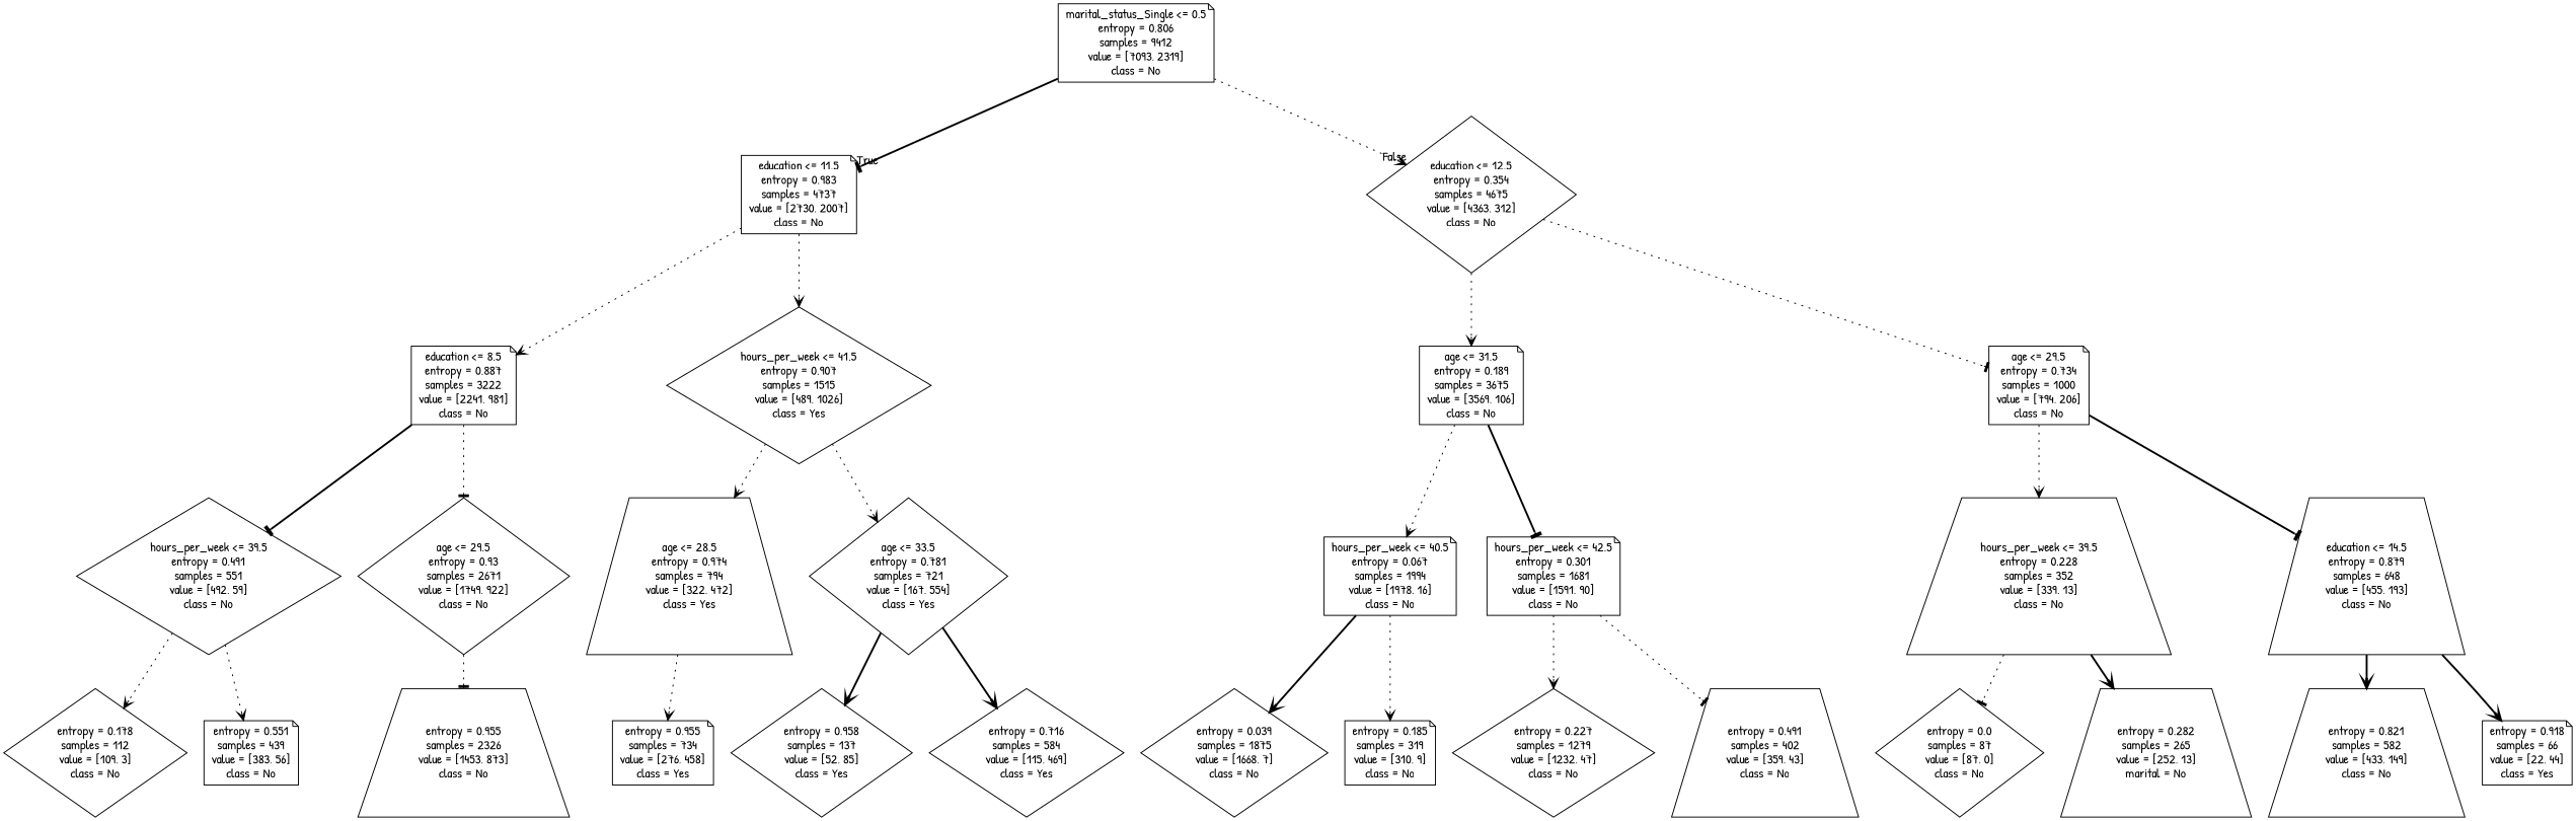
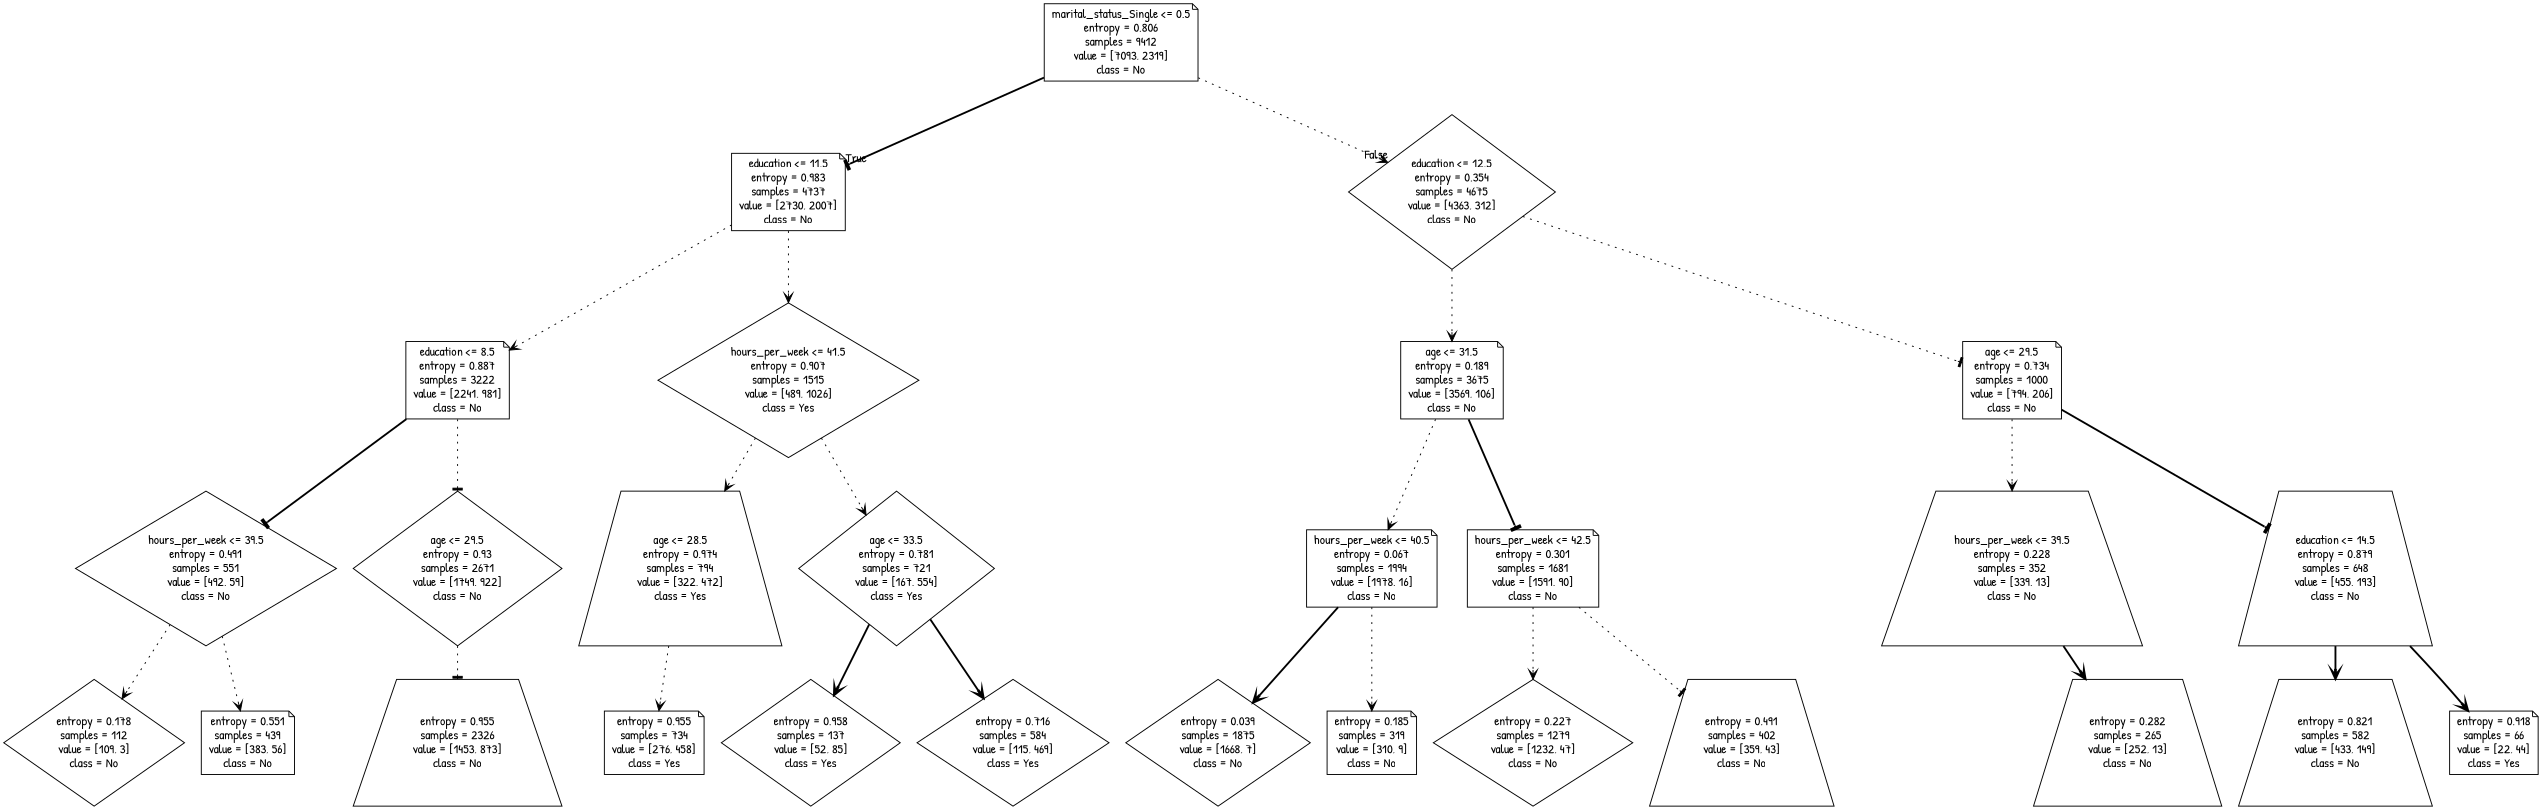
  digraph {
    fontname="Patrick Hand"
    node [fontname="Patrick Hand" shape=note]
    edge [arrowhead=vee fontname="Patrick Hand" style=dotted]
    n1 [label="marital_status_Single <= 0.5\nentropy = 0.806\nsamples = 9412\nvalue = [7093, 2319]\nclass = No"]
    n2 [label="education <= 11.5\nentropy = 0.983\nsamples = 4737\nvalue = [2730, 2007]\nclass = No"]
    n3 [label="education <= 12.5\nentropy = 0.354\nsamples = 4675\nvalue = [4363, 312]\nclass = No" shape=diamond]
    n4 [label="education <= 8.5\nentropy = 0.887\nsamples = 3222\nvalue = [2241, 981]\nclass = No"]
    n5 [label="hours_per_week <= 41.5\nentropy = 0.907\nsamples = 1515\nvalue = [489, 1026]\nclass = Yes" shape=diamond]
    n6 [label="age <= 31.5\nentropy = 0.189\nsamples = 3675\nvalue = [3569, 106]\nclass = No"]
    n7 [label="age <= 29.5\nentropy = 0.734\nsamples = 1000\nvalue = [794, 206]\nclass = No"]
    n8 [label="hours_per_week <= 39.5\nentropy = 0.491\nsamples = 551\nvalue = [492, 59]\nclass = No" shape=diamond]
    n9 [label="age <= 29.5\nentropy = 0.93\nsamples = 2671\nvalue = [1749, 922]\nclass = No" shape=diamond]
    n10 [label="age <= 28.5\nentropy = 0.974\nsamples = 794\nvalue = [322, 472]\nclass = Yes" shape=trapezium]
    n11 [label="age <= 33.5\nentropy = 0.781\nsamples = 721\nvalue = [167, 554]\nclass = Yes" shape=diamond]
    n12 [label="entropy = 0.178\nsamples = 112\nvalue = [109, 3]\nclass = No" shape=diamond]
    n13 [label="entropy = 0.551\nsamples = 439\nvalue = [383, 56]\nclass = No"]
    n14 [label="entropy = 0.955\nsamples = 2326\nvalue = [1453, 873]\nclass = No" shape=trapezium]
    n15 [label="entropy = 0.955\nsamples = 734\nvalue = [276, 458]\nclass = Yes"]
    n16 [label="entropy = 0.958\nsamples = 137\nvalue = [52, 85]\nclass = Yes" shape=diamond]
    n17 [label="entropy = 0.716\nsamples = 584\nvalue = [115, 469]\nclass = Yes" shape=diamond]
    n18 [label="hours_per_week <= 40.5\nentropy = 0.067\nsamples = 1994\nvalue = [1978, 16]\nclass = No"]
    n19 [label="hours_per_week <= 42.5\nentropy = 0.301\nsamples = 1681\nvalue = [1591, 90]\nclass = No"]
    n20 [label="hours_per_week <= 39.5\nentropy = 0.228\nsamples = 352\nvalue = [339, 13]\nclass = No" shape=trapezium]
    n21 [label="education <= 14.5\nentropy = 0.879\nsamples = 648\nvalue = [455, 193]\nclass = No" shape=trapezium]
    n22 [label="entropy = 0.039\nsamples = 1875\nvalue = [1668, 7]\nclass = No" shape=diamond]
    n23 [label="entropy = 0.185\nsamples = 319\nvalue = [310, 9]\nclass = No"]
    n24 [label="entropy = 0.227\nsamples = 1279\nvalue = [1232, 47]\nclass = No" shape=diamond]
    n25 [label="entropy = 0.491\nsamples = 402\nvalue = [359, 43]\nclass = No" shape=trapezium]
-   n26 [label="entropy = 0.0\nsamples = 87\nvalue = [87, 0]\nclass = No" shape=diamond]
-   n27 [label="entropy = 0.282\nsamples = 265\nvalue = [252, 13]\nmarital = No" shape=trapezium]
+   n27 [label="entropy = 0.282\nsamples = 265\nvalue = [252, 13]\nclass = No" shape=trapezium]
    n28 [label="entropy = 0.821\nsamples = 582\nvalue = [433, 149]\nclass = No" shape=trapezium]
    n29 [label="entropy = 0.918\nsamples = 66\nvalue = [22, 44]\nclass = Yes"]
    n1 -> n2 [arrowhead=tee headlabel=True labelangle=45 labeldistance=2.5 style=bold]
    n1 -> n3 [headlabel=False labelangle=-45 labeldistance=2.5]
    n2 -> n4
    n2 -> n5
    n3 -> n6
    n3 -> n7 [arrowhead=tee]
    n4 -> n8 [arrowhead=tee style=bold]
    n4 -> n9 [arrowhead=tee]
    n5 -> n10
    n5 -> n11
    n6 -> n18
    n6 -> n19 [arrowhead=tee style=bold]
    n7 -> n20
    n7 -> n21 [arrowhead=tee style=bold]
    n8 -> n12
    n8 -> n13
    n9 -> n14 [arrowhead=tee]
    n10 -> n15
    n11 -> n16 [style=bold]
    n11 -> n17 [style=bold]
    n18 -> n22 [style=bold]
    n18 -> n23
    n19 -> n24
    n19 -> n25 [arrowhead=tee]
-   n20 -> n26 [arrowhead=tee]
    n20 -> n27 [style=bold]
    n21 -> n28 [style=bold]
    n21 -> n29 [style=bold]
  }
